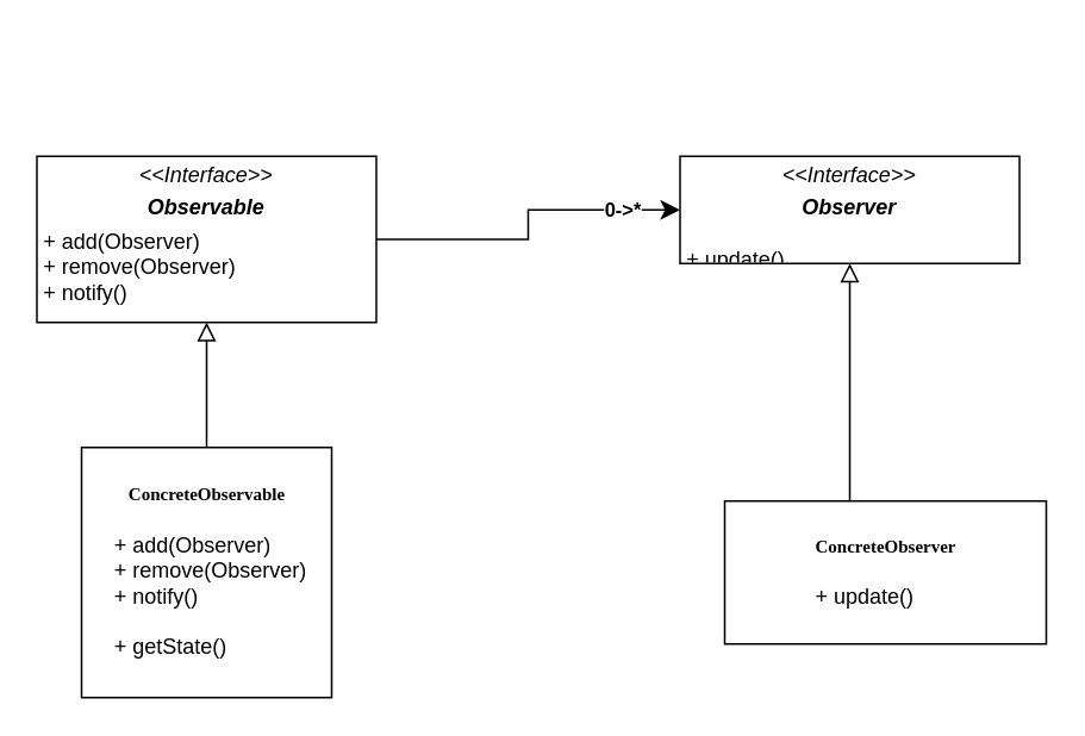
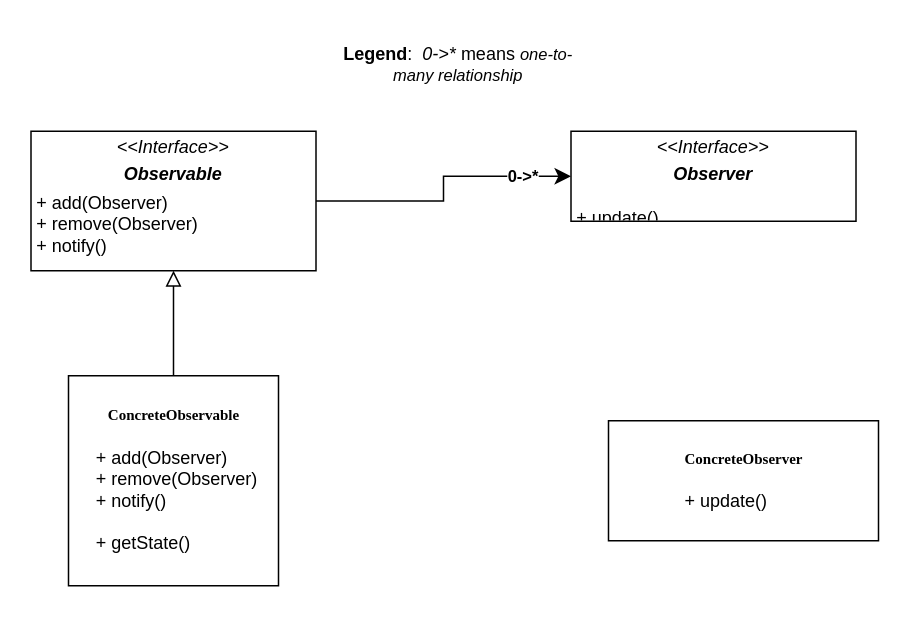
  <mxCell id="0" />
  <mxCell id="1" parent="0" />
  <mxCell id="2" value="&lt;p style=&quot;margin: 0px ; margin-top: 4px ; text-align: center&quot;&gt;&lt;i&gt;&amp;lt;&amp;lt;Interface&amp;gt;&amp;gt;&lt;/i&gt;&lt;/p&gt;&lt;p style=&quot;margin: 0px ; margin-top: 4px ; text-align: center&quot;&gt;&lt;i&gt;&lt;b&gt;Observer&lt;/b&gt;&lt;/i&gt;&lt;/p&gt;&lt;p style=&quot;margin: 0px 0px 0px 4px&quot;&gt;&lt;br&gt;&lt;/p&gt;&lt;p style=&quot;margin: 0px 0px 0px 4px&quot;&gt;+ update()&lt;/p&gt;" style="verticalAlign=top;align=left;overflow=fill;fontSize=12;fontFamily=Helvetica;html=1;rounded=0;shadow=0;comic=0;labelBackgroundColor=none;strokeWidth=1" parent="1" vertex="1"><mxGeometry x="380" y="87" width="190" height="60" as="geometry" /></mxCell>
  <mxCell id="3" value="" style="edgeStyle=orthogonalEdgeStyle;rounded=0;orthogonalLoop=1;jettySize=auto;html=1;endArrow=block;endFill=0;endSize=8;entryX=0.5;entryY=1;entryDx=0;entryDy=0;" parent="1" source="4" target="6" edge="1"><mxGeometry relative="1" as="geometry" /></mxCell>
  <mxCell id="4" value="&lt;b&gt;ConcreteObservable&lt;br&gt;&lt;/b&gt;&lt;span style=&quot;font-family: &amp;#34;helvetica&amp;#34; ; font-size: 12px&quot;&gt;&lt;br&gt;&lt;div style=&quot;text-align: left&quot;&gt;&lt;p style=&quot;font-family: &amp;#34;helvetica&amp;#34; ; margin: 0px 0px 0px 4px&quot;&gt;+ add(Observer)&lt;br&gt;&lt;/p&gt;&lt;p style=&quot;font-family: &amp;#34;helvetica&amp;#34; ; margin: 0px 0px 0px 4px&quot;&gt;+ remove(Observer)&lt;/p&gt;&lt;p style=&quot;font-family: &amp;#34;helvetica&amp;#34; ; margin: 0px 0px 0px 4px&quot;&gt;+ notify()&lt;/p&gt;&lt;p style=&quot;font-family: &amp;#34;helvetica&amp;#34; ; margin: 0px 0px 0px 4px&quot;&gt;&lt;br&gt;&lt;/p&gt;&lt;p style=&quot;font-family: &amp;#34;helvetica&amp;#34; ; margin: 0px 0px 0px 4px&quot;&gt;+ getState()&lt;/p&gt;&lt;/div&gt;&lt;/span&gt;" style="html=1;rounded=0;shadow=0;comic=0;labelBackgroundColor=none;strokeWidth=1;fontFamily=Verdana;fontSize=10;align=center;" parent="1" vertex="1"><mxGeometry x="45" y="250" width="140" height="140" as="geometry" /></mxCell>
  <mxCell id="5" value="&lt;b&gt;0-&amp;gt;*&lt;/b&gt;" style="edgeStyle=orthogonalEdgeStyle;rounded=0;orthogonalLoop=1;jettySize=auto;html=1;endSize=8;" parent="1" source="6" target="2" edge="1"><mxGeometry x="0.647" relative="1" as="geometry"><mxPoint as="offset" /></mxGeometry></mxCell>
  <mxCell id="6" value="&lt;p style=&quot;margin: 4px 0px 0px ; text-align: center&quot;&gt;&lt;i&gt;&amp;lt;&amp;lt;Interface&amp;gt;&amp;gt;&lt;/i&gt;&lt;/p&gt;&lt;p style=&quot;margin: 0px ; margin-top: 4px ; text-align: center&quot;&gt;&lt;span style=&quot;text-align: left&quot;&gt;&lt;b&gt;&lt;i&gt;Observable&lt;/i&gt;&lt;/b&gt;&lt;/span&gt;&lt;/p&gt;&lt;p style=&quot;margin: 0px ; margin-top: 4px ; text-align: center&quot;&gt;&lt;/p&gt;&lt;p style=&quot;margin: 0px 0px 0px 4px&quot;&gt;+ add(Observer)&lt;br&gt;&lt;/p&gt;&lt;p style=&quot;margin: 0px ; margin-left: 4px&quot;&gt;+ remove(Observer)&lt;/p&gt;&lt;p style=&quot;margin: 0px ; margin-left: 4px&quot;&gt;+ notify()&lt;/p&gt;" style="verticalAlign=top;align=left;overflow=fill;fontSize=12;fontFamily=Helvetica;html=1;rounded=0;shadow=0;comic=0;labelBackgroundColor=none;strokeWidth=1" parent="1" vertex="1"><mxGeometry x="20" y="87" width="190" height="93" as="geometry" /></mxCell>
- <mxCell id="7" value="" style="edgeStyle=orthogonalEdgeStyle;rounded=0;orthogonalLoop=1;jettySize=auto;html=1;endArrow=block;endFill=0;endSize=8;exitX=0.5;exitY=0;exitDx=0;exitDy=0;" parent="1" source="8" target="2" edge="1"><mxGeometry relative="1" as="geometry"><Array as="points"><mxPoint x="475" y="220" /><mxPoint x="475" y="220" /></Array></mxGeometry></mxCell>
  <mxCell id="8" value="&lt;b&gt;ConcreteObserver&lt;br&gt;&lt;/b&gt;&lt;span style=&quot;font-family: &amp;#34;helvetica&amp;#34; ; font-size: 12px&quot;&gt;&lt;br&gt;&lt;div style=&quot;text-align: left&quot;&gt;&lt;span&gt;+&amp;nbsp;&lt;/span&gt;&lt;span style=&quot;font-family: &amp;#34;helvetica&amp;#34;&quot;&gt;update&lt;/span&gt;&lt;span style=&quot;text-align: left&quot;&gt;()&lt;/span&gt;&lt;/div&gt;&lt;/span&gt;" style="html=1;rounded=0;shadow=0;comic=0;labelBackgroundColor=none;strokeWidth=1;fontFamily=Verdana;fontSize=10;align=center;" parent="1" vertex="1"><mxGeometry x="405" y="280" width="180" height="80" as="geometry" /></mxCell>
+ <mxCell id="9" value="&lt;b&gt;Legend&lt;/b&gt;:&amp;nbsp; &lt;i&gt;0-&amp;gt;*&lt;/i&gt; means&amp;nbsp;&lt;span style=&quot;font-size: 11px ; background-color: rgb(255 , 255 , 255)&quot;&gt;&lt;i&gt;one-to-many relationship&lt;/i&gt;&lt;/span&gt;&lt;br&gt;&amp;nbsp;" style="text;html=1;strokeColor=none;fillColor=none;align=center;verticalAlign=middle;whiteSpace=wrap;rounded=0;" vertex="1" parent="1"><mxGeometry x="225" y="20" width="160" height="60" as="geometry" /></mxCell>
